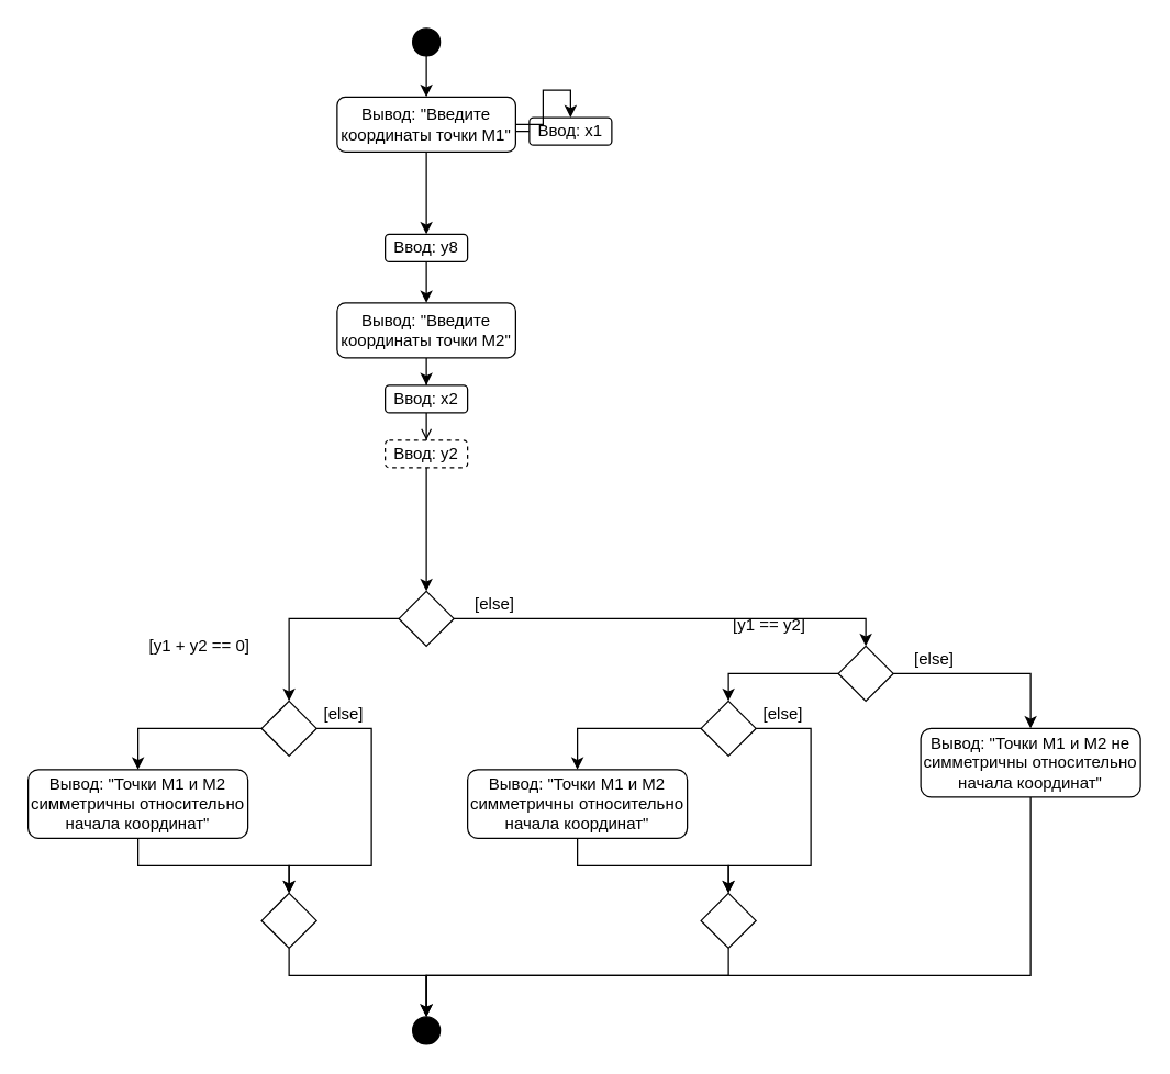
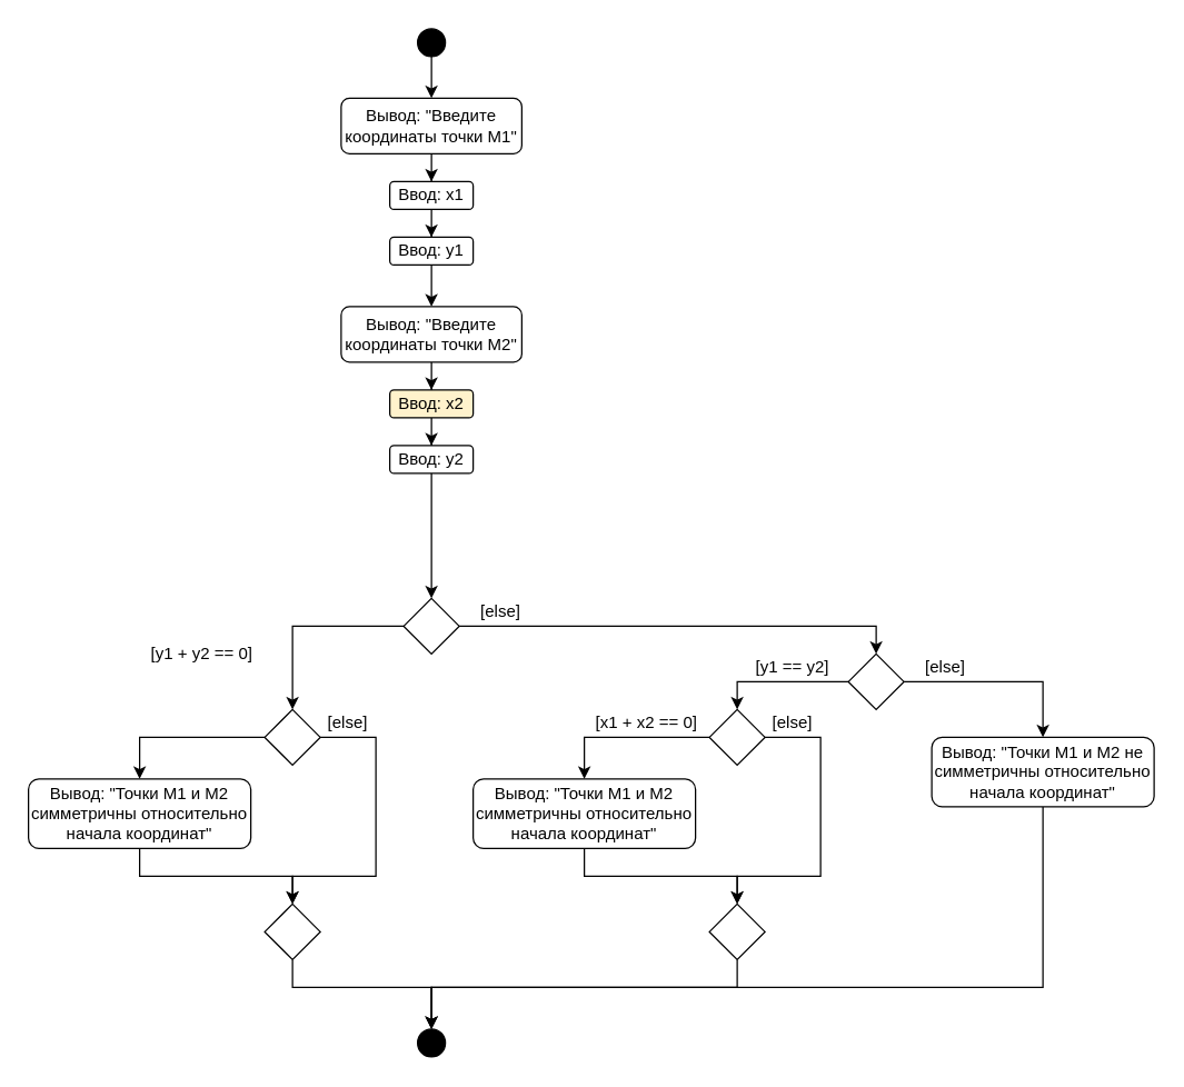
  <mxCell id="0" />
  <mxCell id="1" parent="0" />
  <mxCell id="2" style="edgeStyle=orthogonalEdgeStyle;rounded=0;orthogonalLoop=1;jettySize=auto;html=1;entryX=0.5;entryY=0;entryDx=0;entryDy=0;" edge="1" parent="1" source="3" target="9"><mxGeometry relative="1" as="geometry" /></mxCell>
  <mxCell id="3" value="" style="ellipse;whiteSpace=wrap;html=1;aspect=fixed;fillColor=#000000;" parent="1" vertex="1"><mxGeometry x="300" y="20" width="20" height="20" as="geometry" /></mxCell>
  <mxCell id="4" style="edgeStyle=orthogonalEdgeStyle;rounded=0;orthogonalLoop=1;jettySize=auto;html=1;entryX=0.5;entryY=0;entryDx=0;entryDy=0;" edge="1" parent="1" source="5" target="7"><mxGeometry relative="1" as="geometry" /></mxCell>
- <mxCell id="5" value="Ввод: x1" style="rounded=1;whiteSpace=wrap;html=1;" vertex="1" parent="1"><mxGeometry x="385" y="85" width="60" height="20" as="geometry" /></mxCell>
+ <mxCell id="5" value="Ввод: x1" style="rounded=1;whiteSpace=wrap;html=1;" vertex="1" parent="1"><mxGeometry x="280" y="130" width="60" height="20" as="geometry" /></mxCell>
  <mxCell id="6" style="edgeStyle=orthogonalEdgeStyle;rounded=0;orthogonalLoop=1;jettySize=auto;html=1;entryX=0.5;entryY=0;entryDx=0;entryDy=0;" edge="1" parent="1" source="7" target="15"><mxGeometry relative="1" as="geometry" /></mxCell>
- <mxCell id="7" value="Ввод: y8" style="rounded=1;whiteSpace=wrap;html=1;" vertex="1" parent="1"><mxGeometry x="280" y="170" width="60" height="20" as="geometry" /></mxCell>
+ <mxCell id="7" value="Ввод: y1" style="rounded=1;whiteSpace=wrap;html=1;" vertex="1" parent="1"><mxGeometry x="280" y="170" width="60" height="20" as="geometry" /></mxCell>
  <mxCell id="8" style="edgeStyle=orthogonalEdgeStyle;rounded=0;orthogonalLoop=1;jettySize=auto;html=1;entryX=0.5;entryY=0;entryDx=0;entryDy=0;" edge="1" parent="1" source="9" target="5"><mxGeometry relative="1" as="geometry" /></mxCell>
  <mxCell id="9" value="Вывод: &quot;Введите координаты точки М1&quot;" style="rounded=1;whiteSpace=wrap;html=1;" vertex="1" parent="1"><mxGeometry x="245" y="70" width="130" height="40" as="geometry" /></mxCell>
- <mxCell id="10" style="edgeStyle=orthogonalEdgeStyle;rounded=0;orthogonalLoop=1;jettySize=auto;html=1;entryX=0.5;entryY=0;entryDx=0;entryDy=0;endArrow=open;" edge="1" parent="1" source="11" target="13"><mxGeometry relative="1" as="geometry" /></mxCell>
- <mxCell id="11" value="Ввод: x2" style="rounded=1;whiteSpace=wrap;html=1;" vertex="1" parent="1"><mxGeometry x="280" y="280" width="60" height="20" as="geometry" /></mxCell>
+ <mxCell id="10" style="edgeStyle=orthogonalEdgeStyle;rounded=0;orthogonalLoop=1;jettySize=auto;html=1;entryX=0.5;entryY=0;entryDx=0;entryDy=0;" edge="1" parent="1" source="11" target="13"><mxGeometry relative="1" as="geometry" /></mxCell>
+ <mxCell id="11" value="Ввод: x2" style="rounded=1;whiteSpace=wrap;html=1;fillColor=#fff2cc;" vertex="1" parent="1"><mxGeometry x="280" y="280" width="60" height="20" as="geometry" /></mxCell>
  <mxCell id="12" style="edgeStyle=orthogonalEdgeStyle;rounded=0;orthogonalLoop=1;jettySize=auto;html=1;entryX=0.5;entryY=0;entryDx=0;entryDy=0;" edge="1" parent="1" source="13" target="18"><mxGeometry relative="1" as="geometry" /></mxCell>
- <mxCell id="13" value="Ввод: y2" style="rounded=1;whiteSpace=wrap;html=1;dashed=1;" vertex="1" parent="1"><mxGeometry x="280" y="320" width="60" height="20" as="geometry" /></mxCell>
+ <mxCell id="13" value="Ввод: y2" style="rounded=1;whiteSpace=wrap;html=1;" vertex="1" parent="1"><mxGeometry x="280" y="320" width="60" height="20" as="geometry" /></mxCell>
  <mxCell id="14" style="edgeStyle=orthogonalEdgeStyle;rounded=0;orthogonalLoop=1;jettySize=auto;html=1;entryX=0.5;entryY=0;entryDx=0;entryDy=0;" edge="1" parent="1" source="15" target="11"><mxGeometry relative="1" as="geometry" /></mxCell>
  <mxCell id="15" value="Вывод: &quot;Введите координаты точки М2&quot;" style="rounded=1;whiteSpace=wrap;html=1;" vertex="1" parent="1"><mxGeometry x="245" y="220" width="130" height="40" as="geometry" /></mxCell>
  <mxCell id="16" style="edgeStyle=orthogonalEdgeStyle;rounded=0;orthogonalLoop=1;jettySize=auto;html=1;entryX=0.5;entryY=0;entryDx=0;entryDy=0;" edge="1" parent="1" source="18" target="21"><mxGeometry relative="1" as="geometry" /></mxCell>
  <mxCell id="17" style="edgeStyle=orthogonalEdgeStyle;rounded=0;orthogonalLoop=1;jettySize=auto;html=1;entryX=0.5;entryY=0;entryDx=0;entryDy=0;" edge="1" parent="1" source="18" target="31"><mxGeometry relative="1" as="geometry"><mxPoint x="410" y="450" as="targetPoint" /></mxGeometry></mxCell>
  <mxCell id="18" value="" style="rhombus;whiteSpace=wrap;html=1;" vertex="1" parent="1"><mxGeometry x="290" y="430" width="40" height="40" as="geometry" /></mxCell>
  <mxCell id="19" style="edgeStyle=orthogonalEdgeStyle;rounded=0;orthogonalLoop=1;jettySize=auto;html=1;entryX=0.5;entryY=0;entryDx=0;entryDy=0;" edge="1" parent="1" source="21" target="23"><mxGeometry relative="1" as="geometry"><mxPoint x="110" y="530" as="targetPoint" /><Array as="points"><mxPoint x="100" y="530" /></Array></mxGeometry></mxCell>
  <mxCell id="20" style="edgeStyle=orthogonalEdgeStyle;rounded=0;orthogonalLoop=1;jettySize=auto;html=1;" edge="1" parent="1" source="21" target="26"><mxGeometry relative="1" as="geometry"><Array as="points"><mxPoint x="270" y="530" /><mxPoint x="270" y="630" /><mxPoint x="210" y="630" /></Array></mxGeometry></mxCell>
  <mxCell id="21" value="" style="rhombus;whiteSpace=wrap;html=1;" vertex="1" parent="1"><mxGeometry x="190" y="510" width="40" height="40" as="geometry" /></mxCell>
  <mxCell id="22" style="edgeStyle=orthogonalEdgeStyle;rounded=0;orthogonalLoop=1;jettySize=auto;html=1;entryX=0.5;entryY=0;entryDx=0;entryDy=0;" edge="1" parent="1" source="23" target="26"><mxGeometry relative="1" as="geometry"><Array as="points"><mxPoint x="100" y="630" /><mxPoint x="210" y="630" /></Array></mxGeometry></mxCell>
  <mxCell id="23" value="Вывод: &quot;Точки М1 и М2 симметричны относительно начала координат&quot;" style="rounded=1;whiteSpace=wrap;html=1;" vertex="1" parent="1"><mxGeometry x="20" y="560" width="160" height="50" as="geometry" /></mxCell>
  <mxCell id="24" value="[y1 + y2 == 0]" style="text;html=1;strokeColor=none;fillColor=none;align=center;verticalAlign=middle;whiteSpace=wrap;rounded=0;" vertex="1" parent="1"><mxGeometry x="100" y="460" width="90" height="20" as="geometry" /></mxCell>
  <mxCell id="25" style="edgeStyle=orthogonalEdgeStyle;rounded=0;orthogonalLoop=1;jettySize=auto;html=1;entryX=0.5;entryY=0;entryDx=0;entryDy=0;" edge="1" parent="1" source="26" target="45"><mxGeometry relative="1" as="geometry"><Array as="points"><mxPoint x="210" y="710" /><mxPoint x="310" y="710" /></Array></mxGeometry></mxCell>
  <mxCell id="26" value="" style="rhombus;whiteSpace=wrap;html=1;" vertex="1" parent="1"><mxGeometry x="190" y="650" width="40" height="40" as="geometry" /></mxCell>
  <mxCell id="27" value="[else]" style="text;html=1;strokeColor=none;fillColor=none;align=center;verticalAlign=middle;whiteSpace=wrap;rounded=0;" vertex="1" parent="1"><mxGeometry x="230" y="510" width="40" height="20" as="geometry" /></mxCell>
  <mxCell id="28" value="[else]" style="text;html=1;strokeColor=none;fillColor=none;align=center;verticalAlign=middle;whiteSpace=wrap;rounded=0;" vertex="1" parent="1"><mxGeometry x="340" y="430" width="40" height="20" as="geometry" /></mxCell>
  <mxCell id="29" style="edgeStyle=orthogonalEdgeStyle;rounded=0;orthogonalLoop=1;jettySize=auto;html=1;entryX=0.5;entryY=0;entryDx=0;entryDy=0;" edge="1" parent="1" source="31" target="34"><mxGeometry relative="1" as="geometry" /></mxCell>
  <mxCell id="30" style="edgeStyle=orthogonalEdgeStyle;rounded=0;orthogonalLoop=1;jettySize=auto;html=1;entryX=0.5;entryY=0;entryDx=0;entryDy=0;" edge="1" parent="1" source="31" target="44"><mxGeometry relative="1" as="geometry"><mxPoint x="730" y="490" as="targetPoint" /></mxGeometry></mxCell>
  <mxCell id="31" value="" style="rhombus;whiteSpace=wrap;html=1;" vertex="1" parent="1"><mxGeometry x="610" y="470" width="40" height="40" as="geometry" /></mxCell>
  <mxCell id="32" style="edgeStyle=orthogonalEdgeStyle;rounded=0;orthogonalLoop=1;jettySize=auto;html=1;entryX=0.5;entryY=0;entryDx=0;entryDy=0;" edge="1" parent="1" source="34" target="36"><mxGeometry relative="1" as="geometry"><mxPoint x="430" y="530" as="targetPoint" /><Array as="points"><mxPoint x="420" y="530" /></Array></mxGeometry></mxCell>
  <mxCell id="33" style="edgeStyle=orthogonalEdgeStyle;rounded=0;orthogonalLoop=1;jettySize=auto;html=1;" edge="1" parent="1" source="34" target="39"><mxGeometry relative="1" as="geometry"><Array as="points"><mxPoint x="590" y="530" /><mxPoint x="590" y="630" /><mxPoint x="530" y="630" /></Array></mxGeometry></mxCell>
  <mxCell id="34" value="" style="rhombus;whiteSpace=wrap;html=1;" vertex="1" parent="1"><mxGeometry x="510" y="510" width="40" height="40" as="geometry" /></mxCell>
  <mxCell id="35" style="edgeStyle=orthogonalEdgeStyle;rounded=0;orthogonalLoop=1;jettySize=auto;html=1;entryX=0.5;entryY=0;entryDx=0;entryDy=0;" edge="1" parent="1" source="36" target="39"><mxGeometry relative="1" as="geometry"><Array as="points"><mxPoint x="420" y="630" /><mxPoint x="530" y="630" /></Array></mxGeometry></mxCell>
  <mxCell id="36" value="Вывод: &quot;Точки М1 и М2 симметричны относительно начала координат&quot;" style="rounded=1;whiteSpace=wrap;html=1;" vertex="1" parent="1"><mxGeometry x="340" y="560" width="160" height="50" as="geometry" /></mxCell>
+ <mxCell id="37" value="[x1 + x2 == 0]" style="text;html=1;strokeColor=none;fillColor=none;align=center;verticalAlign=middle;whiteSpace=wrap;rounded=0;" vertex="1" parent="1"><mxGeometry x="420" y="510" width="90" height="20" as="geometry" /></mxCell>
  <mxCell id="38" style="edgeStyle=orthogonalEdgeStyle;rounded=0;orthogonalLoop=1;jettySize=auto;html=1;entryX=0.5;entryY=0;entryDx=0;entryDy=0;" edge="1" parent="1" source="39" target="45"><mxGeometry relative="1" as="geometry"><Array as="points"><mxPoint x="530" y="710" /><mxPoint x="310" y="710" /></Array></mxGeometry></mxCell>
  <mxCell id="39" value="" style="rhombus;whiteSpace=wrap;html=1;" vertex="1" parent="1"><mxGeometry x="510" y="650" width="40" height="40" as="geometry" /></mxCell>
  <mxCell id="40" value="[else]" style="text;html=1;strokeColor=none;fillColor=none;align=center;verticalAlign=middle;whiteSpace=wrap;rounded=0;" vertex="1" parent="1"><mxGeometry x="550" y="510" width="40" height="20" as="geometry" /></mxCell>
- <mxCell id="41" value="[y1 == y2]" style="text;html=1;strokeColor=none;fillColor=none;align=center;verticalAlign=middle;whiteSpace=wrap;rounded=0;" vertex="1" parent="1"><mxGeometry x="530" y="445" width="60" height="20" as="geometry" /></mxCell>
+ <mxCell id="41" value="[y1 == y2]" style="text;html=1;strokeColor=none;fillColor=none;align=center;verticalAlign=middle;whiteSpace=wrap;rounded=0;" vertex="1" parent="1"><mxGeometry x="540" y="470" width="60" height="20" as="geometry" /></mxCell>
  <mxCell id="42" value="[else]" style="text;html=1;strokeColor=none;fillColor=none;align=center;verticalAlign=middle;whiteSpace=wrap;rounded=0;" vertex="1" parent="1"><mxGeometry x="660" y="470" width="40" height="20" as="geometry" /></mxCell>
  <mxCell id="43" style="edgeStyle=orthogonalEdgeStyle;rounded=0;orthogonalLoop=1;jettySize=auto;html=1;entryX=0.5;entryY=0;entryDx=0;entryDy=0;" edge="1" parent="1" source="44" target="45"><mxGeometry relative="1" as="geometry"><Array as="points"><mxPoint x="750" y="710" /><mxPoint x="310" y="710" /></Array></mxGeometry></mxCell>
  <mxCell id="44" value="Вывод: &quot;Точки М1 и М2 не симметричны относительно начала координат&quot;" style="rounded=1;whiteSpace=wrap;html=1;" vertex="1" parent="1"><mxGeometry x="670" y="530" width="160" height="50" as="geometry" /></mxCell>
  <mxCell id="45" value="" style="ellipse;whiteSpace=wrap;html=1;aspect=fixed;fillColor=#000000;" vertex="1" parent="1"><mxGeometry x="300" y="740" width="20" height="20" as="geometry" /></mxCell>
